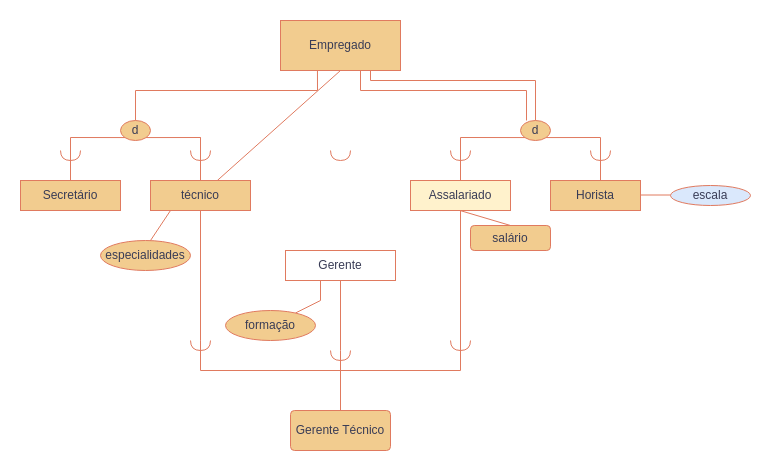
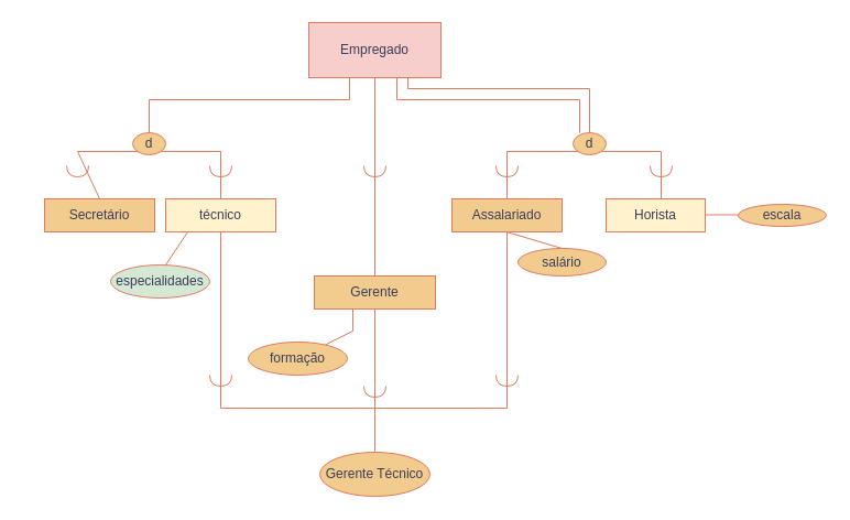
  <mxCell id="0" />
  <mxCell id="1" parent="0" />
- <mxCell id="2" value="Empregado" style="whiteSpace=wrap;html=1;align=center;labelBackgroundColor=none;fillColor=#F2CC8F;strokeColor=#E07A5F;fontColor=#393C56;" vertex="1" parent="1"><mxGeometry x="280" y="20" width="120" height="50" as="geometry" /></mxCell>
- <mxCell id="3" value="Secretário" style="whiteSpace=wrap;html=1;align=center;labelBackgroundColor=none;fillColor=#F2CC8F;strokeColor=#E07A5F;fontColor=#393C56;" vertex="1" parent="1"><mxGeometry x="20" y="180" width="100" height="30" as="geometry" /></mxCell>
- <mxCell id="4" value="técnico" style="whiteSpace=wrap;html=1;align=center;labelBackgroundColor=none;fillColor=#F2CC8F;strokeColor=#E07A5F;fontColor=#393C56;" vertex="1" parent="1"><mxGeometry x="150" y="180" width="100" height="30" as="geometry" /></mxCell>
- <mxCell id="5" value="Gerente" style="whiteSpace=wrap;html=1;align=center;labelBackgroundColor=none;fillColor=#ffffff;strokeColor=#E07A5F;fontColor=#393C56;" vertex="1" parent="1"><mxGeometry x="285" y="250" width="110" height="30" as="geometry" /></mxCell>
- <mxCell id="6" value="Assalariado" style="whiteSpace=wrap;html=1;align=center;labelBackgroundColor=none;fillColor=#fff2cc;strokeColor=#E07A5F;fontColor=#393C56;" vertex="1" parent="1"><mxGeometry x="410" y="180" width="100" height="30" as="geometry" /></mxCell>
- <mxCell id="7" value="Horista" style="whiteSpace=wrap;html=1;align=center;labelBackgroundColor=none;fillColor=#F2CC8F;strokeColor=#E07A5F;fontColor=#393C56;" vertex="1" parent="1"><mxGeometry x="550" y="180" width="90" height="30" as="geometry" /></mxCell>
+ <mxCell id="2" value="Empregado" style="whiteSpace=wrap;html=1;align=center;labelBackgroundColor=none;fillColor=#f8cecc;strokeColor=#E07A5F;fontColor=#393C56;" vertex="1" parent="1"><mxGeometry x="280" y="20" width="120" height="50" as="geometry" /></mxCell>
+ <mxCell id="3" value="Secretário" style="whiteSpace=wrap;html=1;align=center;labelBackgroundColor=none;fillColor=#F2CC8F;strokeColor=#E07A5F;fontColor=#393C56;" vertex="1" parent="1"><mxGeometry x="40" y="180" width="100" height="30" as="geometry" /></mxCell>
+ <mxCell id="4" value="técnico" style="whiteSpace=wrap;html=1;align=center;labelBackgroundColor=none;fillColor=#fff2cc;strokeColor=#E07A5F;fontColor=#393C56;" vertex="1" parent="1"><mxGeometry x="150" y="180" width="100" height="30" as="geometry" /></mxCell>
+ <mxCell id="5" value="Gerente" style="whiteSpace=wrap;html=1;align=center;labelBackgroundColor=none;fillColor=#F2CC8F;strokeColor=#E07A5F;fontColor=#393C56;" vertex="1" parent="1"><mxGeometry x="285" y="250" width="110" height="30" as="geometry" /></mxCell>
+ <mxCell id="6" value="Assalariado" style="whiteSpace=wrap;html=1;align=center;labelBackgroundColor=none;fillColor=#F2CC8F;strokeColor=#E07A5F;fontColor=#393C56;" vertex="1" parent="1"><mxGeometry x="410" y="180" width="100" height="30" as="geometry" /></mxCell>
+ <mxCell id="7" value="Horista" style="whiteSpace=wrap;html=1;align=center;labelBackgroundColor=none;fillColor=#fff2cc;strokeColor=#E07A5F;fontColor=#393C56;" vertex="1" parent="1"><mxGeometry x="550" y="180" width="90" height="30" as="geometry" /></mxCell>
  <mxCell id="8" value="d" style="ellipse;whiteSpace=wrap;html=1;align=center;labelBackgroundColor=none;fillColor=#F2CC8F;strokeColor=#E07A5F;fontColor=#393C56;" vertex="1" parent="1"><mxGeometry x="120" y="120" width="30" height="20" as="geometry" /></mxCell>
  <mxCell id="9" value="d" style="ellipse;whiteSpace=wrap;html=1;align=center;labelBackgroundColor=none;fillColor=#F2CC8F;strokeColor=#E07A5F;fontColor=#393C56;" vertex="1" parent="1"><mxGeometry x="520" y="120" width="30" height="20" as="geometry" /></mxCell>
- <mxCell id="10" value="" style="endArrow=none;html=1;rounded=0;exitX=0.5;exitY=1;exitDx=0;exitDy=0;labelBackgroundColor=none;strokeColor=#E07A5F;fontColor=default;" edge="1" parent="1" source="2" target="4"><mxGeometry relative="1" as="geometry"><mxPoint x="330" y="70" as="sourcePoint" /><mxPoint x="490" y="70" as="targetPoint" /></mxGeometry></mxCell>
+ <mxCell id="10" value="" style="endArrow=none;html=1;rounded=0;entryX=0.5;entryY=0;entryDx=0;entryDy=0;exitX=0.5;exitY=1;exitDx=0;exitDy=0;labelBackgroundColor=none;strokeColor=#E07A5F;fontColor=default;" edge="1" parent="1" source="2" target="5"><mxGeometry relative="1" as="geometry"><mxPoint x="330" y="70" as="sourcePoint" /><mxPoint x="490" y="70" as="targetPoint" /></mxGeometry></mxCell>
  <mxCell id="11" value="" style="endArrow=none;html=1;rounded=0;entryX=0;entryY=1;entryDx=0;entryDy=0;labelBackgroundColor=none;strokeColor=#E07A5F;fontColor=default;exitX=0.5;exitY=0;exitDx=0;exitDy=0;" edge="1" parent="1" source="3" target="8"><mxGeometry relative="1" as="geometry"><mxPoint x="70" y="170" as="sourcePoint" /><mxPoint x="190" y="120" as="targetPoint" /><Array as="points"><mxPoint x="70" y="137" /></Array></mxGeometry></mxCell>
  <mxCell id="12" value="" style="endArrow=none;html=1;rounded=0;labelBackgroundColor=none;strokeColor=#E07A5F;fontColor=default;" edge="1" parent="1"><mxGeometry relative="1" as="geometry"><mxPoint x="200" y="180" as="sourcePoint" /><mxPoint x="200" y="180" as="targetPoint" /><Array as="points"><mxPoint x="200" y="137" /><mxPoint x="200" y="180" /></Array></mxGeometry></mxCell>
  <mxCell id="13" value="" style="endArrow=none;html=1;rounded=0;entryX=0.5;entryY=0;entryDx=0;entryDy=0;exitX=0;exitY=1;exitDx=0;exitDy=0;labelBackgroundColor=none;strokeColor=#E07A5F;fontColor=default;" edge="1" parent="1" source="9" target="6"><mxGeometry relative="1" as="geometry"><mxPoint x="370" y="110" as="sourcePoint" /><mxPoint x="530" y="110" as="targetPoint" /><Array as="points"><mxPoint x="460" y="137" /></Array></mxGeometry></mxCell>
  <mxCell id="14" value="" style="endArrow=none;html=1;rounded=0;exitX=1;exitY=1;exitDx=0;exitDy=0;labelBackgroundColor=none;strokeColor=#E07A5F;fontColor=default;" edge="1" parent="1" source="9"><mxGeometry relative="1" as="geometry"><mxPoint x="570" y="90" as="sourcePoint" /><mxPoint x="600" y="180" as="targetPoint" /><Array as="points"><mxPoint x="600" y="137" /></Array></mxGeometry></mxCell>
  <mxCell id="15" value="" style="endArrow=none;html=1;rounded=0;exitX=0.5;exitY=0;exitDx=0;exitDy=0;entryX=0.308;entryY=1;entryDx=0;entryDy=0;entryPerimeter=0;labelBackgroundColor=none;strokeColor=#E07A5F;fontColor=default;" edge="1" parent="1" source="8" target="2"><mxGeometry relative="1" as="geometry"><mxPoint x="140" y="80" as="sourcePoint" /><mxPoint x="300" y="80" as="targetPoint" /><Array as="points"><mxPoint x="135" y="90" /><mxPoint x="317" y="90" /></Array></mxGeometry></mxCell>
  <mxCell id="16" value="" style="endArrow=none;html=1;rounded=0;labelBackgroundColor=none;strokeColor=#E07A5F;fontColor=default;" edge="1" parent="1"><mxGeometry relative="1" as="geometry"><mxPoint x="360" y="90" as="sourcePoint" /><mxPoint x="526" y="120" as="targetPoint" /><Array as="points"><mxPoint x="526" y="90" /></Array></mxGeometry></mxCell>
  <mxCell id="17" value="" style="endArrow=none;html=1;rounded=0;entryX=0.5;entryY=0;entryDx=0;entryDy=0;labelBackgroundColor=none;strokeColor=#E07A5F;fontColor=default;" edge="1" parent="1" target="9"><mxGeometry relative="1" as="geometry"><mxPoint x="370" y="80" as="sourcePoint" /><mxPoint x="520" y="120" as="targetPoint" /><Array as="points"><mxPoint x="535" y="80" /></Array></mxGeometry></mxCell>
  <mxCell id="18" value="" style="shape=requiredInterface;html=1;verticalLabelPosition=bottom;sketch=0;direction=south;rotation=0;labelBackgroundColor=none;fillColor=#F2CC8F;strokeColor=#E07A5F;fontColor=#393C56;" vertex="1" parent="1"><mxGeometry x="330" y="150" width="20" height="10" as="geometry" /></mxCell>
  <mxCell id="19" value="" style="endArrow=none;html=1;rounded=0;strokeColor=#E07A5F;fontColor=#393C56;fillColor=#F2CC8F;" edge="1" parent="1"><mxGeometry relative="1" as="geometry"><mxPoint x="370" y="70" as="sourcePoint" /><mxPoint x="370" y="80" as="targetPoint" /></mxGeometry></mxCell>
  <mxCell id="20" value="" style="endArrow=none;html=1;rounded=0;strokeColor=#E07A5F;fontColor=#393C56;fillColor=#F2CC8F;" edge="1" parent="1"><mxGeometry relative="1" as="geometry"><mxPoint x="360" y="70" as="sourcePoint" /><mxPoint x="360" y="90" as="targetPoint" /></mxGeometry></mxCell>
- <mxCell id="21" value="especialidades" style="ellipse;whiteSpace=wrap;html=1;align=center;strokeColor=#E07A5F;fontColor=#393C56;fillColor=#F2CC8F;" vertex="1" parent="1"><mxGeometry x="100" y="240" width="90" height="30" as="geometry" /></mxCell>
+ <mxCell id="21" value="especialidades" style="ellipse;whiteSpace=wrap;html=1;align=center;strokeColor=#E07A5F;fontColor=#393C56;fillColor=#d5e8d4;" vertex="1" parent="1"><mxGeometry x="100" y="240" width="90" height="30" as="geometry" /></mxCell>
  <mxCell id="22" value="formação" style="ellipse;whiteSpace=wrap;html=1;align=center;strokeColor=#E07A5F;fontColor=#393C56;fillColor=#F2CC8F;" vertex="1" parent="1"><mxGeometry x="225" y="310" width="90" height="30" as="geometry" /></mxCell>
- <mxCell id="23" value="salário" style="whiteSpace=wrap;html=1;align=center;strokeColor=#E07A5F;fontColor=#393C56;fillColor=#F2CC8F;rounded=1;" vertex="1" parent="1"><mxGeometry x="470" y="225" width="80" height="25" as="geometry" /></mxCell>
- <mxCell id="24" value="escala" style="ellipse;whiteSpace=wrap;html=1;align=center;strokeColor=#E07A5F;fontColor=#393C56;fillColor=#dae8fc;" vertex="1" parent="1"><mxGeometry x="670" y="185" width="80" height="20" as="geometry" /></mxCell>
+ <mxCell id="23" value="salário" style="ellipse;whiteSpace=wrap;html=1;align=center;strokeColor=#E07A5F;fontColor=#393C56;fillColor=#F2CC8F;" vertex="1" parent="1"><mxGeometry x="470" y="225" width="80" height="25" as="geometry" /></mxCell>
+ <mxCell id="24" value="escala" style="ellipse;whiteSpace=wrap;html=1;align=center;strokeColor=#E07A5F;fontColor=#393C56;fillColor=#F2CC8F;" vertex="1" parent="1"><mxGeometry x="670" y="185" width="80" height="20" as="geometry" /></mxCell>
  <mxCell id="25" value="" style="endArrow=none;html=1;rounded=0;strokeColor=#E07A5F;fontColor=#393C56;fillColor=#F2CC8F;" edge="1" parent="1"><mxGeometry relative="1" as="geometry"><mxPoint x="170" y="210" as="sourcePoint" /><mxPoint x="150" y="240" as="targetPoint" /></mxGeometry></mxCell>
  <mxCell id="26" value="" style="endArrow=none;html=1;rounded=0;strokeColor=#E07A5F;fontColor=#393C56;fillColor=#F2CC8F;entryX=0.5;entryY=0;entryDx=0;entryDy=0;" edge="1" parent="1" target="23"><mxGeometry relative="1" as="geometry"><mxPoint x="459.5" y="210" as="sourcePoint" /><mxPoint x="440" y="230" as="targetPoint" /></mxGeometry></mxCell>
- <mxCell id="27" value="Gerente Técnico" style="rounded=1;arcSize=10;whiteSpace=wrap;html=1;align=center;strokeColor=#E07A5F;fontColor=#393C56;fillColor=#F2CC8F;" vertex="1" parent="1"><mxGeometry x="290" y="410" width="100" height="40" as="geometry" /></mxCell>
+ <mxCell id="27" value="Gerente Técnico" style="ellipse;arcSize=10;whiteSpace=wrap;html=1;align=center;strokeColor=#E07A5F;fontColor=#393C56;fillColor=#F2CC8F;" vertex="1" parent="1"><mxGeometry x="290" y="410" width="100" height="40" as="geometry" /></mxCell>
  <mxCell id="28" value="" style="shape=requiredInterface;html=1;verticalLabelPosition=bottom;sketch=0;direction=south;rotation=0;labelBackgroundColor=none;fillColor=#F2CC8F;strokeColor=#E07A5F;fontColor=#393C56;" vertex="1" parent="1"><mxGeometry x="590" y="150" width="20" height="10" as="geometry" /></mxCell>
  <mxCell id="29" value="" style="shape=requiredInterface;html=1;verticalLabelPosition=bottom;sketch=0;direction=south;rotation=0;labelBackgroundColor=none;fillColor=#F2CC8F;strokeColor=#E07A5F;fontColor=#393C56;" vertex="1" parent="1"><mxGeometry x="450" y="150" width="20" height="10" as="geometry" /></mxCell>
  <mxCell id="30" value="" style="endArrow=none;html=1;rounded=0;strokeColor=#E07A5F;fontColor=#393C56;fillColor=#F2CC8F;" edge="1" parent="1"><mxGeometry relative="1" as="geometry"><mxPoint x="640" y="194.5" as="sourcePoint" /><mxPoint x="670" y="194.5" as="targetPoint" /></mxGeometry></mxCell>
  <mxCell id="31" value="" style="endArrow=none;html=1;rounded=0;strokeColor=#E07A5F;fontColor=#393C56;fillColor=#F2CC8F;" edge="1" parent="1" target="22"><mxGeometry relative="1" as="geometry"><mxPoint x="320" y="300" as="sourcePoint" /><mxPoint x="510" y="290" as="targetPoint" /></mxGeometry></mxCell>
  <mxCell id="32" value="" style="endArrow=none;html=1;rounded=0;strokeColor=#E07A5F;fontColor=#393C56;fillColor=#F2CC8F;" edge="1" parent="1"><mxGeometry relative="1" as="geometry"><mxPoint x="320" y="280" as="sourcePoint" /><mxPoint x="320" y="300" as="targetPoint" /></mxGeometry></mxCell>
  <mxCell id="33" value="" style="endArrow=none;html=1;rounded=0;strokeColor=#E07A5F;fontColor=#393C56;fillColor=#F2CC8F;entryX=0.5;entryY=0;entryDx=0;entryDy=0;" edge="1" parent="1" target="27"><mxGeometry relative="1" as="geometry"><mxPoint x="340" y="370" as="sourcePoint" /><mxPoint x="340" y="360" as="targetPoint" /></mxGeometry></mxCell>
  <mxCell id="34" value="" style="endArrow=none;html=1;rounded=0;strokeColor=#E07A5F;fontColor=#393C56;fillColor=#F2CC8F;" edge="1" parent="1"><mxGeometry relative="1" as="geometry"><mxPoint x="200" y="340" as="sourcePoint" /><mxPoint x="200" y="370" as="targetPoint" /></mxGeometry></mxCell>
  <mxCell id="35" value="" style="endArrow=none;html=1;rounded=0;strokeColor=#E07A5F;fontColor=#393C56;fillColor=#F2CC8F;" edge="1" parent="1"><mxGeometry relative="1" as="geometry"><mxPoint x="200" y="370" as="sourcePoint" /><mxPoint x="460" y="370" as="targetPoint" /></mxGeometry></mxCell>
  <mxCell id="36" value="" style="endArrow=none;html=1;rounded=0;strokeColor=#E07A5F;fontColor=#393C56;fillColor=#F2CC8F;exitX=0;exitY=0.5;exitDx=0;exitDy=0;exitPerimeter=0;" edge="1" parent="1" source="39"><mxGeometry relative="1" as="geometry"><mxPoint x="260" y="340" as="sourcePoint" /><mxPoint x="340" y="370" as="targetPoint" /></mxGeometry></mxCell>
  <mxCell id="37" value="" style="endArrow=none;html=1;rounded=0;strokeColor=#E07A5F;fontColor=#393C56;fillColor=#F2CC8F;" edge="1" parent="1" source="44"><mxGeometry relative="1" as="geometry"><mxPoint x="460" y="370" as="sourcePoint" /><mxPoint x="460" y="210" as="targetPoint" /></mxGeometry></mxCell>
  <mxCell id="38" value="" style="endArrow=none;html=1;rounded=0;strokeColor=#E07A5F;fontColor=#393C56;fillColor=#F2CC8F;exitX=0.5;exitY=1;exitDx=0;exitDy=0;" edge="1" parent="1" source="5" target="39"><mxGeometry relative="1" as="geometry"><mxPoint x="340" y="280" as="sourcePoint" /><mxPoint x="340" y="370" as="targetPoint" /></mxGeometry></mxCell>
  <mxCell id="39" value="" style="shape=requiredInterface;html=1;verticalLabelPosition=bottom;sketch=0;direction=south;rotation=0;labelBackgroundColor=none;fillColor=#F2CC8F;strokeColor=#E07A5F;fontColor=#393C56;" vertex="1" parent="1"><mxGeometry x="330" y="350" width="20" height="10" as="geometry" /></mxCell>
  <mxCell id="40" value="" style="endArrow=none;html=1;rounded=0;strokeColor=#E07A5F;fontColor=#393C56;fillColor=#F2CC8F;exitX=0.5;exitY=1;exitDx=0;exitDy=0;" edge="1" parent="1" source="4" target="42"><mxGeometry relative="1" as="geometry"><mxPoint x="200" y="210" as="sourcePoint" /><mxPoint x="200" y="370" as="targetPoint" /></mxGeometry></mxCell>
  <mxCell id="41" value="" style="endArrow=none;html=1;rounded=0;strokeColor=#E07A5F;fontColor=#393C56;fillColor=#F2CC8F;" edge="1" parent="1" target="42"><mxGeometry relative="1" as="geometry"><mxPoint x="200" y="300" as="sourcePoint" /><mxPoint x="200" y="370" as="targetPoint" /></mxGeometry></mxCell>
  <mxCell id="42" value="" style="shape=requiredInterface;html=1;verticalLabelPosition=bottom;sketch=0;direction=south;rotation=0;labelBackgroundColor=none;fillColor=#F2CC8F;strokeColor=#E07A5F;fontColor=#393C56;" vertex="1" parent="1"><mxGeometry x="190" y="340" width="20" height="10" as="geometry" /></mxCell>
  <mxCell id="43" value="" style="endArrow=none;html=1;rounded=0;strokeColor=#E07A5F;fontColor=#393C56;fillColor=#F2CC8F;" edge="1" parent="1"><mxGeometry relative="1" as="geometry"><mxPoint x="460" y="370" as="sourcePoint" /><mxPoint x="460" y="330" as="targetPoint" /></mxGeometry></mxCell>
  <mxCell id="44" value="" style="shape=requiredInterface;html=1;verticalLabelPosition=bottom;sketch=0;direction=south;rotation=0;labelBackgroundColor=none;fillColor=#F2CC8F;strokeColor=#E07A5F;fontColor=#393C56;" vertex="1" parent="1"><mxGeometry x="450" y="340" width="20" height="10" as="geometry" /></mxCell>
  <mxCell id="45" value="" style="shape=requiredInterface;html=1;verticalLabelPosition=bottom;sketch=0;direction=south;rotation=0;labelBackgroundColor=none;fillColor=#F2CC8F;strokeColor=#E07A5F;fontColor=#393C56;" vertex="1" parent="1"><mxGeometry x="60" y="150" width="20" height="10" as="geometry" /></mxCell>
  <mxCell id="46" value="" style="endArrow=none;html=1;rounded=0;exitX=1;exitY=1;exitDx=0;exitDy=0;labelBackgroundColor=none;strokeColor=#E07A5F;fontColor=default;" edge="1" parent="1" source="8"><mxGeometry relative="1" as="geometry"><mxPoint x="146" y="137" as="sourcePoint" /><mxPoint x="200" y="137" as="targetPoint" /><Array as="points" /></mxGeometry></mxCell>
  <mxCell id="47" value="" style="shape=requiredInterface;html=1;verticalLabelPosition=bottom;sketch=0;direction=south;rotation=0;labelBackgroundColor=none;fillColor=#F2CC8F;strokeColor=#E07A5F;fontColor=#393C56;" vertex="1" parent="1"><mxGeometry x="190" y="150" width="20" height="10" as="geometry" /></mxCell>
